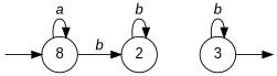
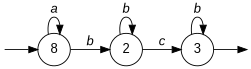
  digraph {
    fontname="Liberation Sans"
    rankdir=LR
    node [fontname="Liberation Sans" shape=circle]
    edge [fontname="Liberation Sans"]
    Q0 [fixedsize=true height=0 style=invisible width=0]
    n2 [label=8]
    2
    Q1 [fixedsize=true height=0 style=invisible width=0]
    3
    Q0 -> n2
    n2 -> n2 [label=<<i>a</i>>]
    n2 -> 2 [label=<<i>b</i>>]
    2 -> 2 [label=<<i>b</i>>]
+   2 -> 3 [label=<<i>c</i>>]
    3 -> Q1
    3 -> 3 [label=<<i>b</i>>]
  }
